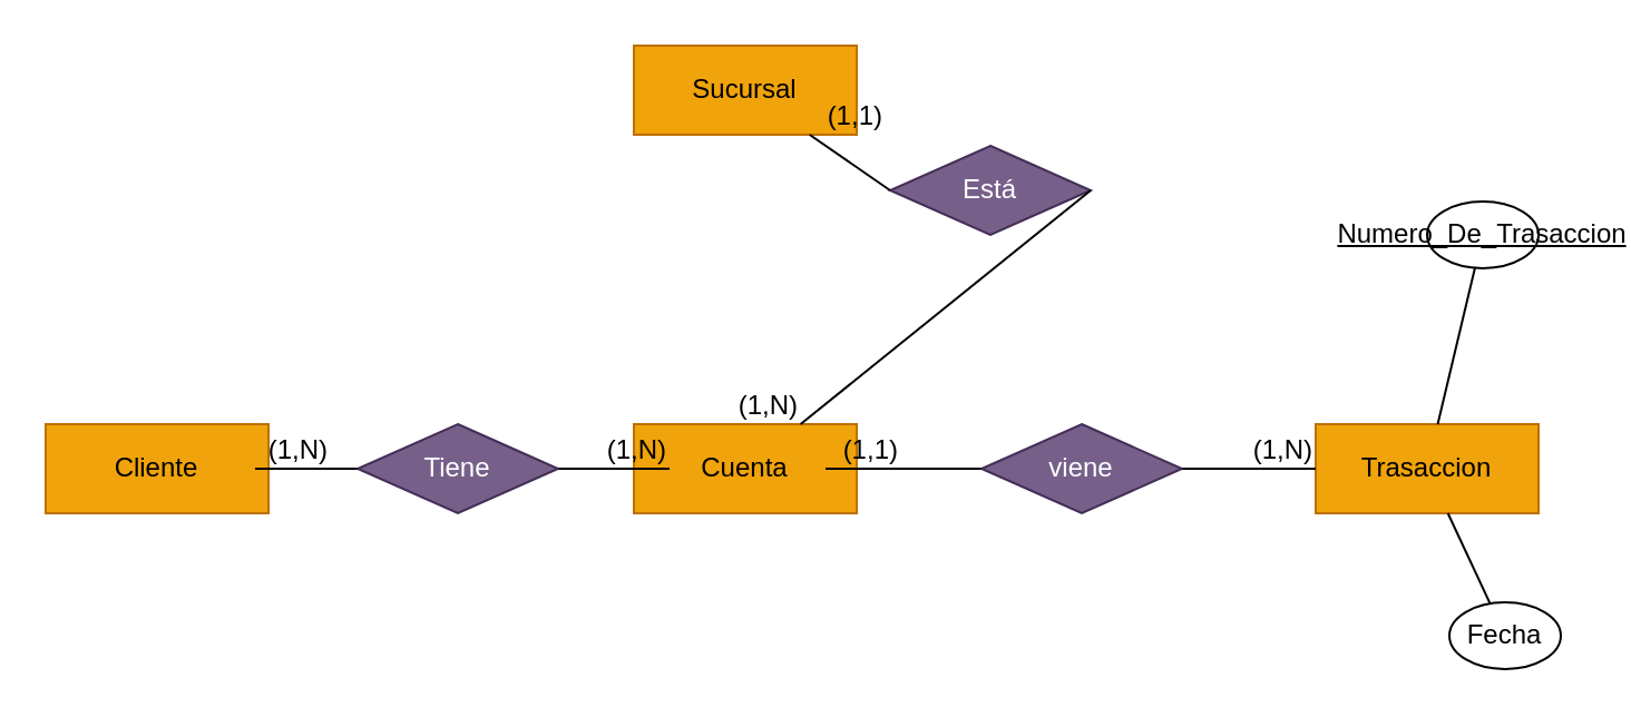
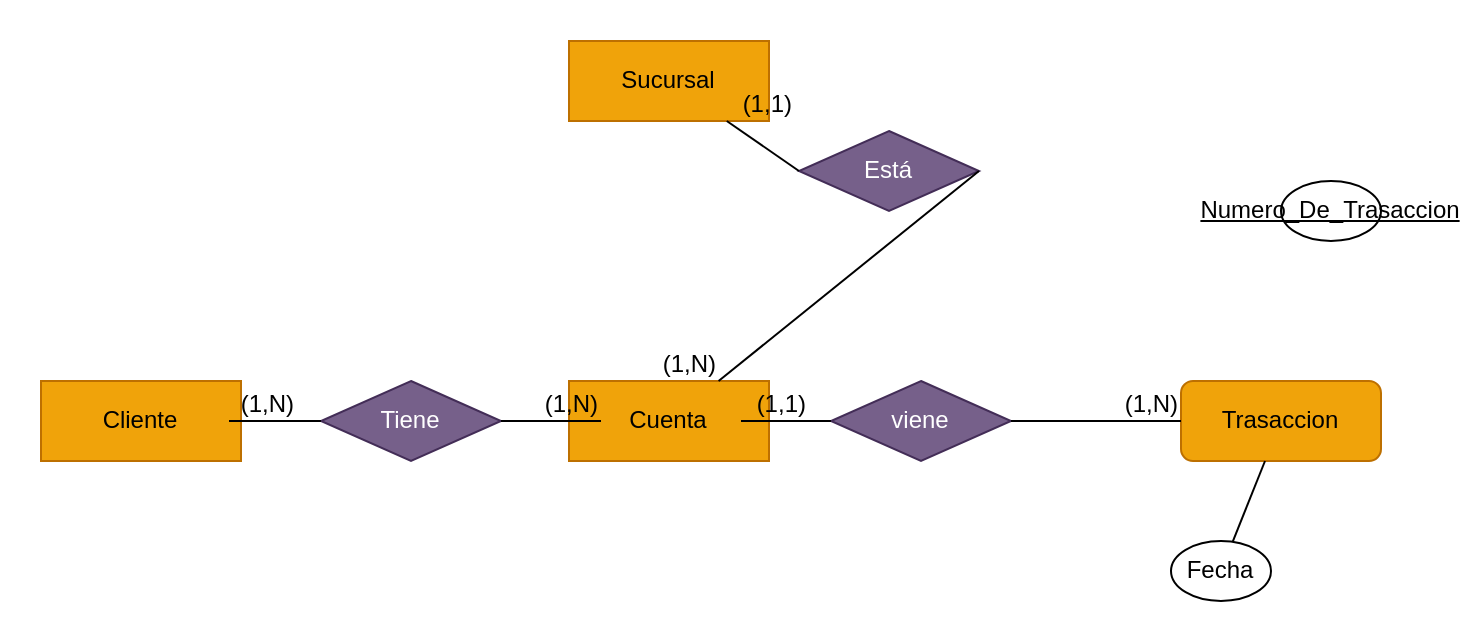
  <mxCell id="0" />
  <mxCell id="1" parent="0" />
- <mxCell id="2" value="Trasaccion" style="whiteSpace=wrap;html=1;align=center;fillColor=#f0a30a;strokeColor=#BD7000;fontColor=#000000;" parent="1" vertex="1"><mxGeometry x="590" y="190" width="100" height="40" as="geometry" /></mxCell>
+ <mxCell id="2" value="Trasaccion" style="whiteSpace=wrap;html=1;align=center;fillColor=#f0a30a;strokeColor=#BD7000;fontColor=#000000;rounded=1;" parent="1" vertex="1"><mxGeometry x="590" y="190" width="100" height="40" as="geometry" /></mxCell>
  <mxCell id="3" value="Cliente" style="whiteSpace=wrap;html=1;align=center;fillColor=#f0a30a;strokeColor=#BD7000;fontColor=#000000;" parent="1" vertex="1"><mxGeometry x="20" y="190" width="100" height="40" as="geometry" /></mxCell>
  <mxCell id="4" value="Cuenta" style="whiteSpace=wrap;html=1;align=center;fillColor=#f0a30a;strokeColor=#BD7000;fontColor=#000000;" parent="1" vertex="1"><mxGeometry x="284" y="190" width="100" height="40" as="geometry" /></mxCell>
  <mxCell id="5" value="Sucursal" style="whiteSpace=wrap;html=1;align=center;fillColor=#f0a30a;strokeColor=#BD7000;fontColor=#000000;" parent="1" vertex="1"><mxGeometry x="284" y="20" width="100" height="40" as="geometry" /></mxCell>
  <mxCell id="6" style="edgeStyle=orthogonalEdgeStyle;rounded=0;orthogonalLoop=1;jettySize=auto;html=1;exitX=0.5;exitY=1;exitDx=0;exitDy=0;" parent="1" source="2" target="2" edge="1"><mxGeometry relative="1" as="geometry" /></mxCell>
  <mxCell id="7" value="Tiene" style="shape=rhombus;perimeter=rhombusPerimeter;whiteSpace=wrap;html=1;align=center;fillColor=#76608a;fontColor=#ffffff;strokeColor=#432D57;" parent="1" vertex="1"><mxGeometry x="160" y="190" width="90" height="40" as="geometry" /></mxCell>
  <mxCell id="8" value="" style="endArrow=none;html=1;rounded=0;exitX=0;exitY=0.5;exitDx=0;exitDy=0;" parent="1" source="7" edge="1"><mxGeometry relative="1" as="geometry"><mxPoint x="161" y="180" as="sourcePoint" /><mxPoint x="114" y="210" as="targetPoint" /></mxGeometry></mxCell>
  <mxCell id="9" value="(1,N)" style="resizable=0;html=1;whiteSpace=wrap;align=right;verticalAlign=bottom;" parent="8" connectable="0" vertex="1"><mxGeometry x="1" relative="1" as="geometry"><mxPoint x="34" as="offset" /></mxGeometry></mxCell>
  <mxCell id="10" value="" style="endArrow=none;html=1;rounded=0;exitX=1;exitY=0.5;exitDx=0;exitDy=0;" parent="1" source="7" edge="1"><mxGeometry relative="1" as="geometry"><mxPoint x="161" y="180" as="sourcePoint" /><mxPoint x="300" y="210" as="targetPoint" /></mxGeometry></mxCell>
  <mxCell id="11" value="(1,N)" style="resizable=0;html=1;whiteSpace=wrap;align=right;verticalAlign=bottom;" parent="10" connectable="0" vertex="1"><mxGeometry x="1" relative="1" as="geometry"><mxPoint as="offset" /></mxGeometry></mxCell>
  <mxCell id="12" value="Está" style="shape=rhombus;perimeter=rhombusPerimeter;whiteSpace=wrap;html=1;align=center;fillColor=#76608a;fontColor=#ffffff;strokeColor=#432D57;" parent="1" vertex="1"><mxGeometry x="399" y="65" width="90" height="40" as="geometry" /></mxCell>
  <mxCell id="13" value="" style="endArrow=none;html=1;rounded=0;exitX=0;exitY=0.5;exitDx=0;exitDy=0;" parent="1" source="12" target="5" edge="1"><mxGeometry relative="1" as="geometry"><mxPoint x="271" y="90" as="sourcePoint" /><mxPoint x="224" y="120" as="targetPoint" /></mxGeometry></mxCell>
  <mxCell id="14" value="(1,1)" style="resizable=0;html=1;whiteSpace=wrap;align=right;verticalAlign=bottom;" parent="13" connectable="0" vertex="1"><mxGeometry x="1" relative="1" as="geometry"><mxPoint x="34" as="offset" /></mxGeometry></mxCell>
  <mxCell id="15" value="" style="endArrow=none;html=1;rounded=0;exitX=1;exitY=0.5;exitDx=0;exitDy=0;" parent="1" source="12" target="4" edge="1"><mxGeometry relative="1" as="geometry"><mxPoint x="271" y="90" as="sourcePoint" /><mxPoint x="444" y="120" as="targetPoint" /></mxGeometry></mxCell>
  <mxCell id="16" value="(1,N)" style="resizable=0;html=1;whiteSpace=wrap;align=right;verticalAlign=bottom;" parent="15" connectable="0" vertex="1"><mxGeometry x="1" relative="1" as="geometry"><mxPoint as="offset" /></mxGeometry></mxCell>
- <mxCell id="17" value="viene" style="shape=rhombus;perimeter=rhombusPerimeter;whiteSpace=wrap;html=1;align=center;fillColor=#76608a;fontColor=#ffffff;strokeColor=#432D57;" parent="1" vertex="1"><mxGeometry x="440" y="190" width="90" height="40" as="geometry" /></mxCell>
+ <mxCell id="17" value="viene" style="shape=rhombus;perimeter=rhombusPerimeter;whiteSpace=wrap;html=1;align=center;fillColor=#76608a;fontColor=#ffffff;strokeColor=#432D57;" parent="1" vertex="1"><mxGeometry x="415" y="190" width="90" height="40" as="geometry" /></mxCell>
  <mxCell id="18" value="" style="endArrow=none;html=1;rounded=0;exitX=0;exitY=0.5;exitDx=0;exitDy=0;" parent="1" source="17" edge="1"><mxGeometry relative="1" as="geometry"><mxPoint x="417" y="180" as="sourcePoint" /><mxPoint x="370" y="210" as="targetPoint" /></mxGeometry></mxCell>
  <mxCell id="19" value="(1,1)" style="resizable=0;html=1;whiteSpace=wrap;align=right;verticalAlign=bottom;" parent="18" connectable="0" vertex="1"><mxGeometry x="1" relative="1" as="geometry"><mxPoint x="34" as="offset" /></mxGeometry></mxCell>
  <mxCell id="20" value="" style="endArrow=none;html=1;rounded=0;exitX=1;exitY=0.5;exitDx=0;exitDy=0;" parent="1" source="17" target="2" edge="1"><mxGeometry relative="1" as="geometry"><mxPoint x="417" y="180" as="sourcePoint" /><mxPoint x="590" y="210" as="targetPoint" /></mxGeometry></mxCell>
  <mxCell id="21" value="(1,N)" style="resizable=0;html=1;whiteSpace=wrap;align=right;verticalAlign=bottom;" parent="20" connectable="0" vertex="1"><mxGeometry x="1" relative="1" as="geometry"><mxPoint as="offset" /></mxGeometry></mxCell>
- <mxCell id="22" value="" style="endArrow=none;html=1;rounded=0;" parent="1" source="2" target="23" edge="1"><mxGeometry relative="1" as="geometry"><mxPoint x="605" y="105" as="sourcePoint" /><mxPoint x="665" y="105" as="targetPoint" /></mxGeometry></mxCell>
  <mxCell id="23" value="&lt;u&gt;Numero_De_Trasaccion&lt;/u&gt;" style="ellipse;whiteSpace=wrap;html=1;align=center;" parent="1" vertex="1"><mxGeometry x="640" y="90" width="50" height="30" as="geometry" /></mxCell>
  <mxCell id="24" value="" style="endArrow=none;html=1;rounded=0;" parent="1" source="2" target="25" edge="1"><mxGeometry relative="1" as="geometry"><mxPoint x="550" y="285" as="sourcePoint" /><mxPoint x="610" y="285" as="targetPoint" /></mxGeometry></mxCell>
- <mxCell id="25" value="Fecha" style="ellipse;whiteSpace=wrap;html=1;align=center;" parent="1" vertex="1"><mxGeometry x="650" y="270" width="50" height="30" as="geometry" /></mxCell>
+ <mxCell id="25" value="Fecha" style="ellipse;whiteSpace=wrap;html=1;align=center;" parent="1" vertex="1"><mxGeometry x="585" y="270" width="50" height="30" as="geometry" /></mxCell>
